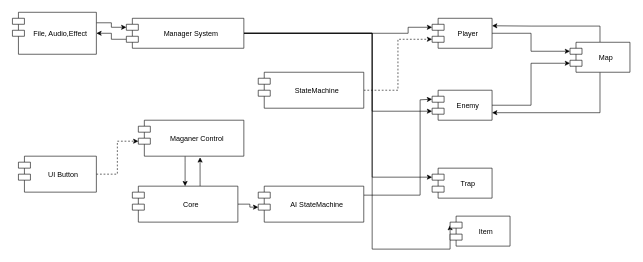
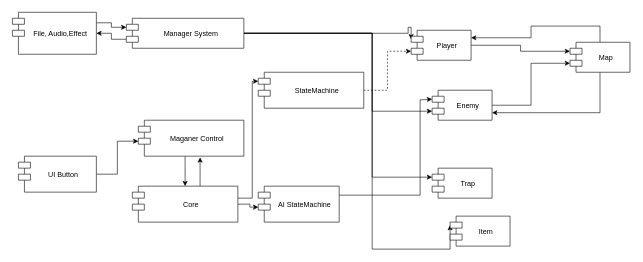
  <mxCell id="0" />
  <mxCell id="1" parent="0" />
  <mxCell id="2" style="edgeStyle=orthogonalEdgeStyle;rounded=0;orthogonalLoop=1;jettySize=auto;html=1;exitX=1;exitY=0.25;exitDx=0;exitDy=0;entryX=0;entryY=0;entryDx=0;entryDy=15;entryPerimeter=0;" edge="1" parent="1" source="3" target="9"><mxGeometry relative="1" as="geometry"><mxPoint x="260" y="53" as="targetPoint" /></mxGeometry></mxCell>
  <mxCell id="3" value="File, Audio,Effect" style="shape=module;align=center;spacingLeft=20;align=center;verticalAlign=middle;" vertex="1" parent="1"><mxGeometry x="20" y="20" width="140" height="70" as="geometry" /></mxCell>
  <mxCell id="4" style="edgeStyle=orthogonalEdgeStyle;rounded=0;orthogonalLoop=1;jettySize=auto;html=1;entryX=0;entryY=0;entryDx=0;entryDy=15;entryPerimeter=0;" edge="1" parent="1" source="9" target="11"><mxGeometry relative="1" as="geometry"><Array as="points"><mxPoint x="680" y="55" /><mxPoint x="680" y="45" /></Array></mxGeometry></mxCell>
  <mxCell id="5" style="edgeStyle=orthogonalEdgeStyle;rounded=0;orthogonalLoop=1;jettySize=auto;html=1;exitX=0;exitY=0;exitDx=0;exitDy=35;exitPerimeter=0;" edge="1" parent="1" source="9" target="3"><mxGeometry relative="1" as="geometry" /></mxCell>
  <mxCell id="6" style="edgeStyle=orthogonalEdgeStyle;rounded=0;orthogonalLoop=1;jettySize=auto;html=1;entryX=0;entryY=0;entryDx=0;entryDy=35;entryPerimeter=0;" edge="1" parent="1" source="9" target="13"><mxGeometry relative="1" as="geometry"><Array as="points"><mxPoint x="620" y="55" /><mxPoint x="620" y="185" /></Array></mxGeometry></mxCell>
  <mxCell id="7" style="edgeStyle=orthogonalEdgeStyle;rounded=0;orthogonalLoop=1;jettySize=auto;html=1;entryX=0;entryY=0;entryDx=0;entryDy=15;entryPerimeter=0;" edge="1" parent="1" source="9" target="23"><mxGeometry relative="1" as="geometry"><Array as="points"><mxPoint x="620" y="55" /><mxPoint x="620" y="295" /></Array></mxGeometry></mxCell>
  <mxCell id="8" style="edgeStyle=orthogonalEdgeStyle;rounded=0;orthogonalLoop=1;jettySize=auto;html=1;entryX=0;entryY=0;entryDx=0;entryDy=15;entryPerimeter=0;" edge="1" parent="1" source="9" target="24"><mxGeometry relative="1" as="geometry"><Array as="points"><mxPoint x="620" y="55" /><mxPoint x="620" y="415" /></Array></mxGeometry></mxCell>
  <mxCell id="9" value="Manager System" style="shape=module;align=left;spacingLeft=20;align=center;verticalAlign=middle;" vertex="1" parent="1"><mxGeometry x="210" y="30" width="196" height="50" as="geometry" /></mxCell>
  <mxCell id="10" style="edgeStyle=orthogonalEdgeStyle;rounded=0;orthogonalLoop=1;jettySize=auto;html=1;entryX=0;entryY=0;entryDx=0;entryDy=15;entryPerimeter=0;" edge="1" parent="1" source="11" target="27"><mxGeometry relative="1" as="geometry" /></mxCell>
- <mxCell id="11" value="Player" style="shape=module;align=left;spacingLeft=20;align=center;verticalAlign=middle;" vertex="1" parent="1"><mxGeometry x="720" y="30" width="100" height="50" as="geometry" /></mxCell>
+ <mxCell id="11" value="Player" style="shape=module;align=left;spacingLeft=20;align=center;verticalAlign=middle;" vertex="1" parent="1"><mxGeometry x="685" y="50" width="100" height="50" as="geometry" /></mxCell>
  <mxCell id="12" style="edgeStyle=orthogonalEdgeStyle;rounded=0;orthogonalLoop=1;jettySize=auto;html=1;entryX=0;entryY=0;entryDx=0;entryDy=35;entryPerimeter=0;" edge="1" parent="1" source="13" target="27"><mxGeometry relative="1" as="geometry" /></mxCell>
  <mxCell id="13" value="Enemy" style="shape=module;align=left;spacingLeft=20;align=center;verticalAlign=middle;" vertex="1" parent="1"><mxGeometry x="720" y="150" width="100" height="50" as="geometry" /></mxCell>
- <mxCell id="14" style="edgeStyle=orthogonalEdgeStyle;rounded=0;orthogonalLoop=1;jettySize=auto;html=1;entryX=0;entryY=0;entryDx=0;entryDy=35;entryPerimeter=0;dashed=1;" edge="1" parent="1" source="15" target="17"><mxGeometry relative="1" as="geometry" /></mxCell>
+ <mxCell id="14" style="edgeStyle=orthogonalEdgeStyle;rounded=0;orthogonalLoop=1;jettySize=auto;html=1;entryX=0;entryY=0;entryDx=0;entryDy=35;entryPerimeter=0;" edge="1" parent="1" source="15" target="17"><mxGeometry relative="1" as="geometry" /></mxCell>
  <mxCell id="15" value="UI Button" style="shape=module;align=left;spacingLeft=20;align=center;verticalAlign=middle;" vertex="1" parent="1"><mxGeometry x="30" y="260" width="130" height="60" as="geometry" /></mxCell>
  <mxCell id="16" style="edgeStyle=orthogonalEdgeStyle;rounded=0;orthogonalLoop=1;jettySize=auto;html=1;" edge="1" parent="1" source="17" target="21"><mxGeometry relative="1" as="geometry"><Array as="points"><mxPoint x="308" y="270" /><mxPoint x="308" y="270" /></Array></mxGeometry></mxCell>
  <mxCell id="17" value="Maganer Control" style="shape=module;align=left;spacingLeft=20;align=center;verticalAlign=middle;" vertex="1" parent="1"><mxGeometry x="230" y="200" width="176" height="60" as="geometry" /></mxCell>
  <mxCell id="18" style="edgeStyle=orthogonalEdgeStyle;rounded=0;orthogonalLoop=1;jettySize=auto;html=1;entryX=0.585;entryY=1.033;entryDx=0;entryDy=0;entryPerimeter=0;" edge="1" parent="1" source="21" target="17"><mxGeometry relative="1" as="geometry"><Array as="points"><mxPoint x="333" y="300" /><mxPoint x="333" y="300" /></Array></mxGeometry></mxCell>
  <mxCell id="19" style="edgeStyle=orthogonalEdgeStyle;rounded=0;orthogonalLoop=1;jettySize=auto;html=1;entryX=0;entryY=0;entryDx=0;entryDy=35;entryPerimeter=0;" edge="1" parent="1" source="21" target="28"><mxGeometry relative="1" as="geometry" /></mxCell>
+ <mxCell id="20" style="edgeStyle=orthogonalEdgeStyle;rounded=0;orthogonalLoop=1;jettySize=auto;html=1;entryX=0;entryY=0;entryDx=0;entryDy=15;entryPerimeter=0;" edge="1" parent="1" source="21" target="30"><mxGeometry relative="1" as="geometry"><Array as="points"><mxPoint x="420" y="330" /><mxPoint x="420" y="135" /></Array></mxGeometry></mxCell>
  <mxCell id="21" value="Core" style="shape=module;align=left;spacingLeft=20;align=center;verticalAlign=middle;" vertex="1" parent="1"><mxGeometry x="220" y="310" width="176" height="60" as="geometry" /></mxCell>
  <mxCell id="22" style="edgeStyle=orthogonalEdgeStyle;rounded=0;orthogonalLoop=1;jettySize=auto;html=1;entryX=0;entryY=0;entryDx=0;entryDy=15;entryPerimeter=0;exitX=1;exitY=0.25;exitDx=0;exitDy=0;" edge="1" parent="1" source="28" target="13"><mxGeometry relative="1" as="geometry"><mxPoint x="740" y="166" as="targetPoint" /><Array as="points"><mxPoint x="700" y="325" /><mxPoint x="700" y="166" /></Array></mxGeometry></mxCell>
  <mxCell id="23" value="Trap" style="shape=module;align=left;spacingLeft=20;align=center;verticalAlign=middle;" vertex="1" parent="1"><mxGeometry x="720" y="280" width="100" height="50" as="geometry" /></mxCell>
  <mxCell id="24" value="Item" style="shape=module;align=left;spacingLeft=20;align=center;verticalAlign=middle;" vertex="1" parent="1"><mxGeometry x="750" y="360" width="100" height="50" as="geometry" /></mxCell>
  <mxCell id="25" style="edgeStyle=orthogonalEdgeStyle;rounded=0;orthogonalLoop=1;jettySize=auto;html=1;entryX=1;entryY=0.25;entryDx=0;entryDy=0;" edge="1" parent="1" source="27" target="11"><mxGeometry relative="1" as="geometry"><Array as="points"><mxPoint x="1000" y="43" /><mxPoint x="885" y="43" /></Array></mxGeometry></mxCell>
  <mxCell id="26" style="edgeStyle=orthogonalEdgeStyle;rounded=0;orthogonalLoop=1;jettySize=auto;html=1;exitX=0.5;exitY=1;exitDx=0;exitDy=0;entryX=1;entryY=0.75;entryDx=0;entryDy=0;" edge="1" parent="1" source="27" target="13"><mxGeometry relative="1" as="geometry" /></mxCell>
  <mxCell id="27" value="Map" style="shape=module;align=left;spacingLeft=20;align=center;verticalAlign=middle;" vertex="1" parent="1"><mxGeometry x="950" y="70" width="100" height="50" as="geometry" /></mxCell>
- <mxCell id="28" value="AI StateMachine" style="shape=module;align=left;spacingLeft=20;align=center;verticalAlign=middle;" vertex="1" parent="1"><mxGeometry x="430" y="310" width="176" height="60" as="geometry" /></mxCell>
+ <mxCell id="28" value="AI StateMachine" style="shape=module;align=left;spacingLeft=20;align=center;verticalAlign=middle;" vertex="1" parent="1"><mxGeometry x="430" y="310" width="135" height="60" as="geometry" /></mxCell>
  <mxCell id="29" style="edgeStyle=orthogonalEdgeStyle;rounded=0;orthogonalLoop=1;jettySize=auto;html=1;entryX=0;entryY=0;entryDx=0;entryDy=35;entryPerimeter=0;dashed=1;" edge="1" parent="1" source="30" target="11"><mxGeometry relative="1" as="geometry" /></mxCell>
  <mxCell id="30" value="StateMachine" style="shape=module;align=left;spacingLeft=20;align=center;verticalAlign=middle;" vertex="1" parent="1"><mxGeometry x="430" y="120" width="176" height="60" as="geometry" /></mxCell>
